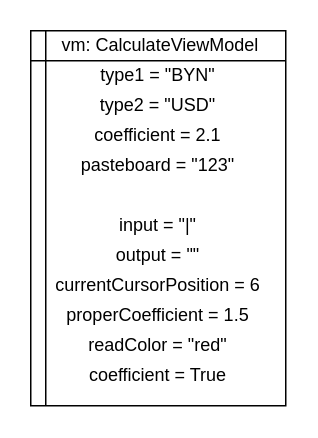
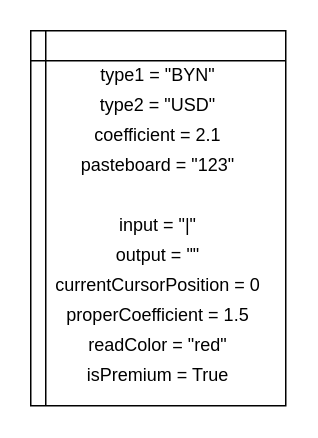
  <mxCell id="0" />
  <mxCell id="1" parent="0" />
  <mxCell id="2" value="" style="shape=internalStorage;whiteSpace=wrap;html=1;backgroundOutline=1;dx=10;dy=20;" vertex="1" parent="1"><mxGeometry x="20" y="20" width="170" height="250" as="geometry" /></mxCell>
- <mxCell id="3" value="&amp;nbsp;vm: CalculateViewModel" style="text;html=1;strokeColor=none;fillColor=none;align=center;verticalAlign=middle;whiteSpace=wrap;rounded=0;" vertex="1" parent="1"><mxGeometry x="35" y="20" width="140" height="20" as="geometry" /></mxCell>
  <mxCell id="4" value="type1 = &quot;BYN&quot;" style="text;html=1;strokeColor=none;fillColor=none;align=center;verticalAlign=middle;whiteSpace=wrap;rounded=0;" vertex="1" parent="1"><mxGeometry x="45" y="40" width="120" height="20" as="geometry" /></mxCell>
  <mxCell id="5" value="type2 = &quot;USD&quot;" style="text;html=1;strokeColor=none;fillColor=none;align=center;verticalAlign=middle;whiteSpace=wrap;rounded=0;" vertex="1" parent="1"><mxGeometry x="45" y="60" width="120" height="20" as="geometry" /></mxCell>
  <mxCell id="6" value="coefficient = 2.1" style="text;html=1;strokeColor=none;fillColor=none;align=center;verticalAlign=middle;whiteSpace=wrap;rounded=0;" vertex="1" parent="1"><mxGeometry x="45" y="80" width="120" height="20" as="geometry" /></mxCell>
  <mxCell id="7" value="pasteboard = &quot;123&quot;" style="text;html=1;strokeColor=none;fillColor=none;align=center;verticalAlign=middle;whiteSpace=wrap;rounded=0;" vertex="1" parent="1"><mxGeometry x="45" y="100" width="120" height="20" as="geometry" /></mxCell>
  <mxCell id="8" value="input = &quot;|&quot;" style="text;html=1;strokeColor=none;fillColor=none;align=center;verticalAlign=middle;whiteSpace=wrap;rounded=0;" vertex="1" parent="1"><mxGeometry x="45" y="140" width="120" height="20" as="geometry" /></mxCell>
  <mxCell id="9" value="output = &quot;&quot;" style="text;html=1;strokeColor=none;fillColor=none;align=center;verticalAlign=middle;whiteSpace=wrap;rounded=0;" vertex="1" parent="1"><mxGeometry x="45" y="160" width="120" height="20" as="geometry" /></mxCell>
- <mxCell id="10" value="currentCursorPosition = 6" style="text;html=1;strokeColor=none;fillColor=none;align=center;verticalAlign=middle;whiteSpace=wrap;rounded=0;" vertex="1" parent="1"><mxGeometry x="30" y="180" width="150" height="20" as="geometry" /></mxCell>
+ <mxCell id="10" value="currentCursorPosition = 0" style="text;html=1;strokeColor=none;fillColor=none;align=center;verticalAlign=middle;whiteSpace=wrap;rounded=0;" vertex="1" parent="1"><mxGeometry x="30" y="180" width="150" height="20" as="geometry" /></mxCell>
  <mxCell id="11" value="properCoefficient = 1.5" style="text;html=1;strokeColor=none;fillColor=none;align=center;verticalAlign=middle;whiteSpace=wrap;rounded=0;" vertex="1" parent="1"><mxGeometry x="35" y="200" width="140" height="20" as="geometry" /></mxCell>
  <mxCell id="12" value="readColor = &quot;red&quot;" style="text;html=1;strokeColor=none;fillColor=none;align=center;verticalAlign=middle;whiteSpace=wrap;rounded=0;" vertex="1" parent="1"><mxGeometry x="35" y="220" width="140" height="20" as="geometry" /></mxCell>
- <mxCell id="13" value="coefficient = True" style="text;html=1;strokeColor=none;fillColor=none;align=center;verticalAlign=middle;whiteSpace=wrap;rounded=0;" vertex="1" parent="1"><mxGeometry x="35" y="240" width="140" height="20" as="geometry" /></mxCell>
+ <mxCell id="13" value="isPremium = True" style="text;html=1;strokeColor=none;fillColor=none;align=center;verticalAlign=middle;whiteSpace=wrap;rounded=0;" vertex="1" parent="1"><mxGeometry x="35" y="240" width="140" height="20" as="geometry" /></mxCell>
